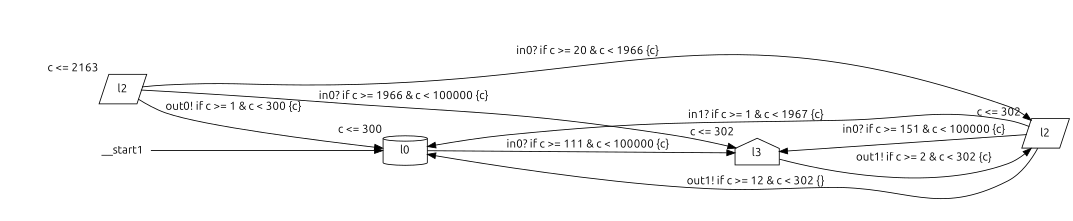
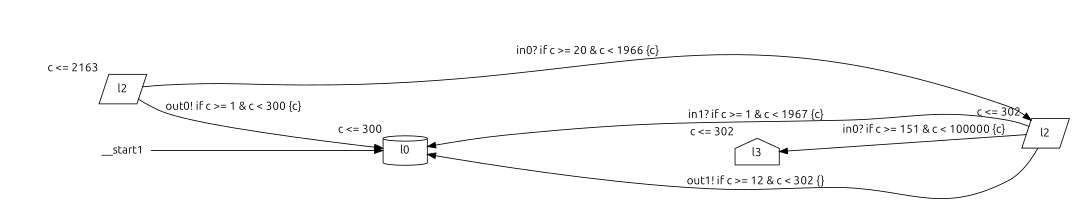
  digraph {
    fontname=Ubuntu
    rankdir=LR
    node [fontname=Ubuntu shape=parallelogram margin=0 xlabel="c <= 302"]
    edge [fontname=Ubuntu]
    n1 [label=__start1 shape=none margin="" xlabel=""]
    n2 [label=l0 shape=cylinder xlabel="c <= 300"]
    n3 [label=l3 shape=house]
    n4 [label=l2 xlabel="c <= 2163"]
    n5 [label=l2]
    n1 -> n2
-   n2 -> n3 [label="in0? if c >= 111 & c < 100000 {c} "]
-   n3 -> n5 [label="out1! if c >= 2 & c < 302 {c} "]
    n4 -> n2 [label="out0! if c >= 1 & c < 300 {c} "]
-   n4 -> n3 [label="in0? if c >= 1966 & c < 100000 {c} "]
    n4 -> n5 [label="in0? if c >= 20 & c < 1966 {c} "]
    n5 -> n2 [label="in1? if c >= 1 & c < 1967 {c} "]
    n5 -> n2 [label="out1! if c >= 12 & c < 302 {} "]
    n5 -> n3 [label="in0? if c >= 151 & c < 100000 {c} "]
  }
